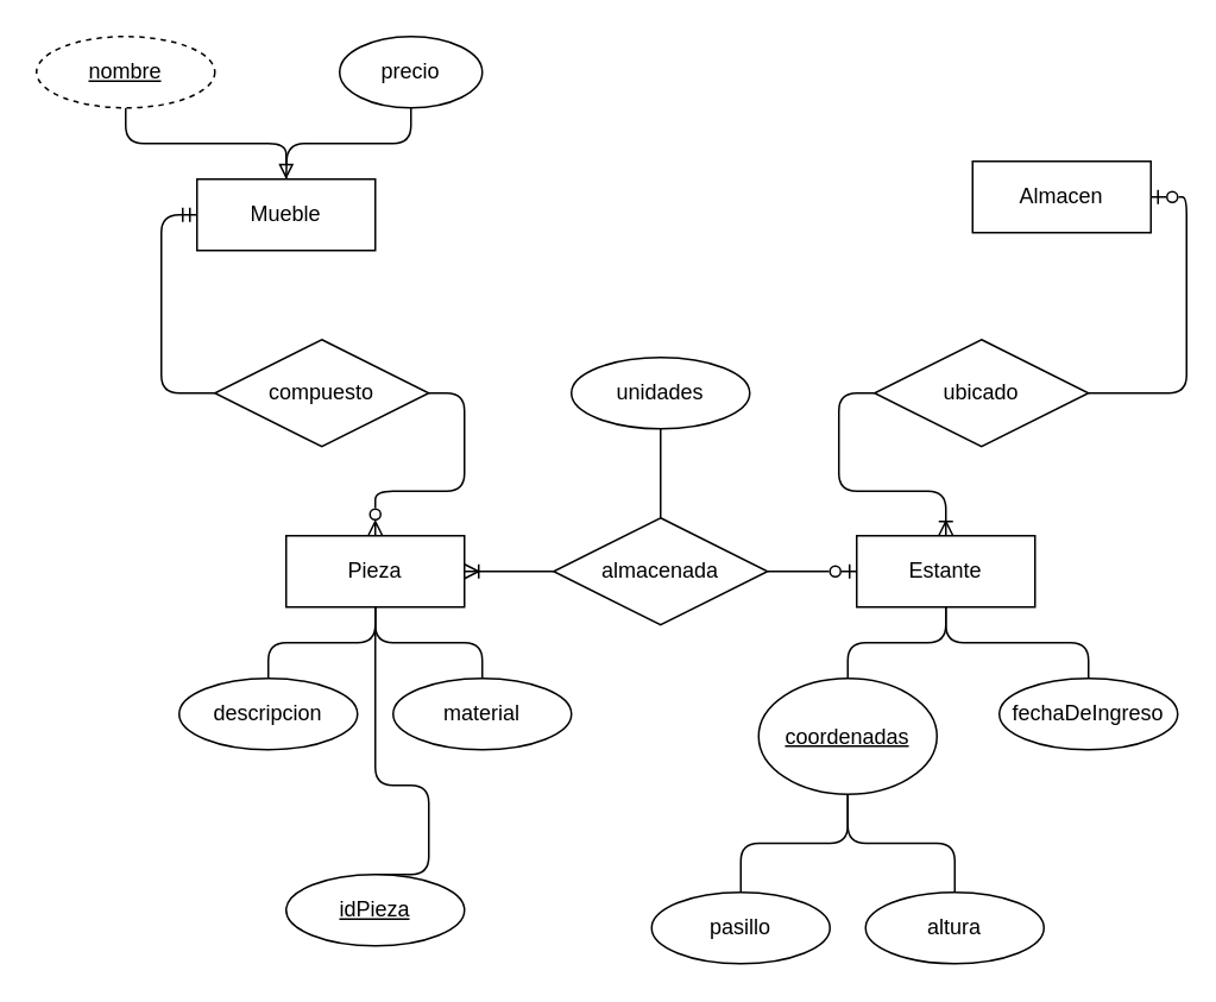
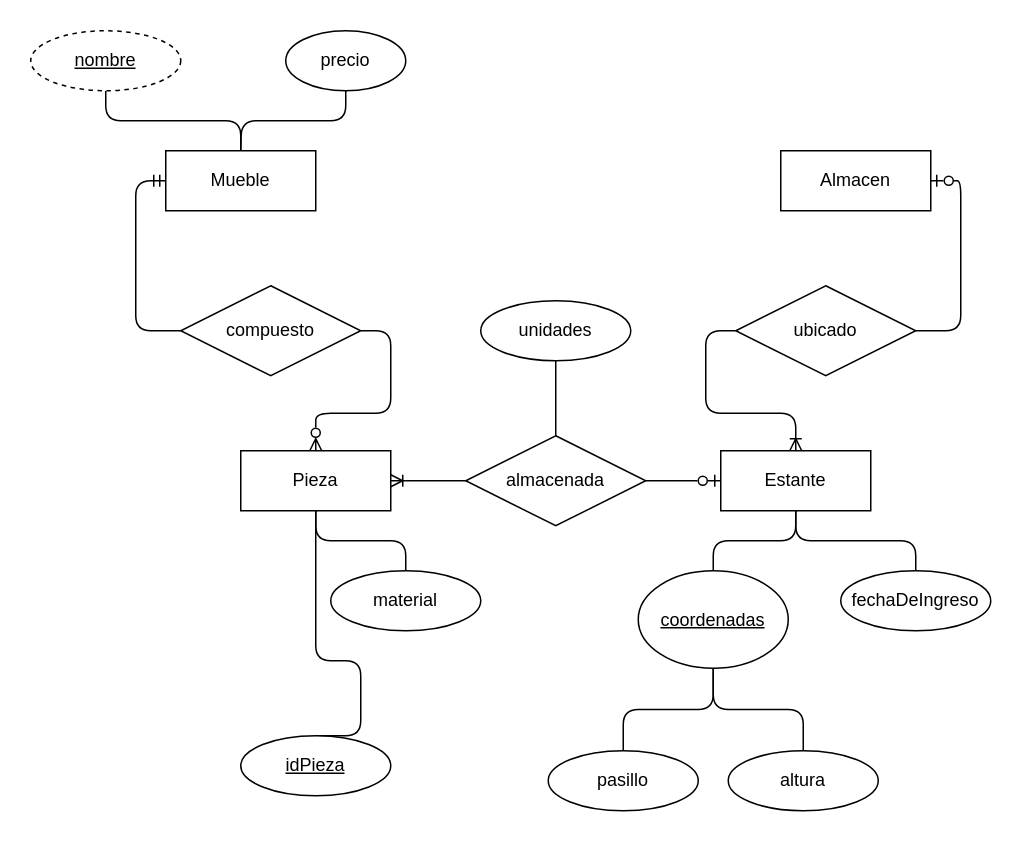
  <mxCell id="0" />
  <mxCell id="1" parent="0" />
  <mxCell id="2" style="edgeStyle=orthogonalEdgeStyle;rounded=1;orthogonalLoop=1;jettySize=auto;html=1;exitX=0;exitY=0.5;exitDx=0;exitDy=0;entryX=0;entryY=0.5;entryDx=0;entryDy=0;curved=0;endArrow=none;endFill=0;startArrow=ERmandOne;startFill=0;" edge="1" parent="1" source="3" target="10"><mxGeometry relative="1" as="geometry" /></mxCell>
  <mxCell id="3" value="Mueble" style="whiteSpace=wrap;html=1;align=center;" vertex="1" parent="1"><mxGeometry x="110" y="100" width="100" height="40" as="geometry" /></mxCell>
  <mxCell id="4" style="edgeStyle=orthogonalEdgeStyle;rounded=1;orthogonalLoop=1;jettySize=auto;html=1;exitX=1;exitY=0.5;exitDx=0;exitDy=0;entryX=0;entryY=0.5;entryDx=0;entryDy=0;endArrow=none;endFill=0;curved=0;startArrow=ERoneToMany;startFill=0;" edge="1" parent="1" source="5" target="12"><mxGeometry relative="1" as="geometry" /></mxCell>
  <mxCell id="5" value="Pieza" style="whiteSpace=wrap;html=1;align=center;" vertex="1" parent="1"><mxGeometry x="160" y="300" width="100" height="40" as="geometry" /></mxCell>
  <mxCell id="6" style="edgeStyle=orthogonalEdgeStyle;rounded=1;orthogonalLoop=1;jettySize=auto;html=1;exitX=1;exitY=0.5;exitDx=0;exitDy=0;entryX=1;entryY=0.5;entryDx=0;entryDy=0;curved=0;endArrow=none;endFill=0;startArrow=ERzeroToOne;startFill=0;" edge="1" parent="1" source="7" target="14"><mxGeometry relative="1" as="geometry" /></mxCell>
- <mxCell id="7" value="Almacen" style="whiteSpace=wrap;html=1;align=center;" vertex="1" parent="1"><mxGeometry x="545" y="90" width="100" height="40" as="geometry" /></mxCell>
+ <mxCell id="7" value="Almacen" style="whiteSpace=wrap;html=1;align=center;" vertex="1" parent="1"><mxGeometry x="520" y="100" width="100" height="40" as="geometry" /></mxCell>
  <mxCell id="8" value="Estante" style="whiteSpace=wrap;html=1;align=center;" vertex="1" parent="1"><mxGeometry x="480" y="300" width="100" height="40" as="geometry" /></mxCell>
  <mxCell id="9" style="edgeStyle=orthogonalEdgeStyle;rounded=1;orthogonalLoop=1;jettySize=auto;html=1;exitX=1;exitY=0.5;exitDx=0;exitDy=0;entryX=0.5;entryY=0;entryDx=0;entryDy=0;curved=0;endArrow=ERzeroToMany;endFill=0;" edge="1" parent="1" source="10" target="5"><mxGeometry relative="1" as="geometry" /></mxCell>
  <mxCell id="10" value="compuesto" style="shape=rhombus;perimeter=rhombusPerimeter;whiteSpace=wrap;html=1;align=center;" vertex="1" parent="1"><mxGeometry x="120" y="190" width="120" height="60" as="geometry" /></mxCell>
  <mxCell id="11" style="edgeStyle=orthogonalEdgeStyle;rounded=1;orthogonalLoop=1;jettySize=auto;html=1;exitX=1;exitY=0.5;exitDx=0;exitDy=0;entryX=0;entryY=0.5;entryDx=0;entryDy=0;endArrow=ERzeroToOne;endFill=0;curved=0;" edge="1" parent="1" source="12" target="8"><mxGeometry relative="1" as="geometry" /></mxCell>
  <mxCell id="12" value="almacenada" style="shape=rhombus;perimeter=rhombusPerimeter;whiteSpace=wrap;html=1;align=center;" vertex="1" parent="1"><mxGeometry x="310" y="290" width="120" height="60" as="geometry" /></mxCell>
  <mxCell id="13" style="edgeStyle=orthogonalEdgeStyle;rounded=1;orthogonalLoop=1;jettySize=auto;html=1;exitX=0;exitY=0.5;exitDx=0;exitDy=0;entryX=0.5;entryY=0;entryDx=0;entryDy=0;curved=0;endArrow=ERoneToMany;endFill=0;startArrow=none;startFill=0;" edge="1" parent="1" source="14" target="8"><mxGeometry relative="1" as="geometry" /></mxCell>
  <mxCell id="14" value="ubicado" style="shape=rhombus;perimeter=rhombusPerimeter;whiteSpace=wrap;html=1;align=center;" vertex="1" parent="1"><mxGeometry x="490" y="190" width="120" height="60" as="geometry" /></mxCell>
- <mxCell id="15" style="edgeStyle=orthogonalEdgeStyle;rounded=1;orthogonalLoop=1;jettySize=auto;html=1;exitX=0.5;exitY=1;exitDx=0;exitDy=0;entryX=0.5;entryY=0;entryDx=0;entryDy=0;curved=0;endArrow=block;endFill=0;" edge="1" parent="1" source="16" target="3"><mxGeometry relative="1" as="geometry" /></mxCell>
+ <mxCell id="15" style="edgeStyle=orthogonalEdgeStyle;rounded=1;orthogonalLoop=1;jettySize=auto;html=1;exitX=0.5;exitY=1;exitDx=0;exitDy=0;entryX=0.5;entryY=0;entryDx=0;entryDy=0;curved=0;endArrow=none;endFill=0;" edge="1" parent="1" source="16" target="3"><mxGeometry relative="1" as="geometry" /></mxCell>
  <mxCell id="16" value="nombre" style="ellipse;whiteSpace=wrap;html=1;align=center;fontStyle=4;dashed=1;" vertex="1" parent="1"><mxGeometry x="20" y="20" width="100" height="40" as="geometry" /></mxCell>
  <mxCell id="17" style="edgeStyle=orthogonalEdgeStyle;rounded=1;orthogonalLoop=1;jettySize=auto;html=1;exitX=0.5;exitY=1;exitDx=0;exitDy=0;endArrow=none;endFill=0;curved=0;" edge="1" parent="1" source="18"><mxGeometry relative="1" as="geometry"><mxPoint x="160" y="100" as="targetPoint" /></mxGeometry></mxCell>
  <mxCell id="18" value="precio" style="ellipse;whiteSpace=wrap;html=1;align=center;" vertex="1" parent="1"><mxGeometry x="190" y="20" width="80" height="40" as="geometry" /></mxCell>
  <mxCell id="19" style="edgeStyle=orthogonalEdgeStyle;rounded=1;orthogonalLoop=1;jettySize=auto;html=1;exitX=0.5;exitY=0;exitDx=0;exitDy=0;entryX=0.5;entryY=1;entryDx=0;entryDy=0;endArrow=none;endFill=0;curved=0;" edge="1" parent="1" source="20" target="5"><mxGeometry relative="1" as="geometry"><Array as="points"><mxPoint x="240" y="440" /><mxPoint x="210" y="440" /></Array></mxGeometry></mxCell>
  <mxCell id="20" value="idPieza" style="ellipse;whiteSpace=wrap;html=1;align=center;fontStyle=4;" vertex="1" parent="1"><mxGeometry x="160" y="490" width="100" height="40" as="geometry" /></mxCell>
- <mxCell id="21" style="edgeStyle=orthogonalEdgeStyle;rounded=1;orthogonalLoop=1;jettySize=auto;html=1;exitX=0.5;exitY=0;exitDx=0;exitDy=0;entryX=0.5;entryY=1;entryDx=0;entryDy=0;endArrow=none;endFill=0;curved=0;" edge="1" parent="1" source="22" target="5"><mxGeometry relative="1" as="geometry" /></mxCell>
- <mxCell id="22" value="descripcion" style="ellipse;whiteSpace=wrap;html=1;align=center;" vertex="1" parent="1"><mxGeometry x="100" y="380" width="100" height="40" as="geometry" /></mxCell>
  <mxCell id="23" style="edgeStyle=orthogonalEdgeStyle;rounded=1;orthogonalLoop=1;jettySize=auto;html=1;exitX=0.5;exitY=0;exitDx=0;exitDy=0;entryX=0.5;entryY=1;entryDx=0;entryDy=0;endArrow=none;endFill=0;curved=0;" edge="1" parent="1" source="24" target="5"><mxGeometry relative="1" as="geometry" /></mxCell>
  <mxCell id="24" value="material" style="ellipse;whiteSpace=wrap;html=1;align=center;" vertex="1" parent="1"><mxGeometry x="220" y="380" width="100" height="40" as="geometry" /></mxCell>
  <mxCell id="25" style="edgeStyle=orthogonalEdgeStyle;rounded=1;orthogonalLoop=1;jettySize=auto;html=1;exitX=0.5;exitY=0;exitDx=0;exitDy=0;entryX=0.5;entryY=1;entryDx=0;entryDy=0;curved=0;endArrow=none;endFill=0;" edge="1" parent="1" source="26" target="8"><mxGeometry relative="1" as="geometry" /></mxCell>
  <mxCell id="26" value="coordenadas" style="ellipse;whiteSpace=wrap;html=1;align=center;fontStyle=4;" vertex="1" parent="1"><mxGeometry x="425" y="380" width="100" height="65" as="geometry" /></mxCell>
  <mxCell id="27" style="edgeStyle=orthogonalEdgeStyle;rounded=1;orthogonalLoop=1;jettySize=auto;html=1;exitX=0.5;exitY=0;exitDx=0;exitDy=0;entryX=0.5;entryY=1;entryDx=0;entryDy=0;curved=0;endArrow=none;endFill=0;" edge="1" parent="1" source="28" target="8"><mxGeometry relative="1" as="geometry" /></mxCell>
  <mxCell id="28" value="fechaDeIngreso" style="ellipse;whiteSpace=wrap;html=1;align=center;" vertex="1" parent="1"><mxGeometry x="560" y="380" width="100" height="40" as="geometry" /></mxCell>
  <mxCell id="29" style="edgeStyle=orthogonalEdgeStyle;rounded=1;orthogonalLoop=1;jettySize=auto;html=1;exitX=0.5;exitY=0;exitDx=0;exitDy=0;entryX=0.5;entryY=1;entryDx=0;entryDy=0;curved=0;endArrow=none;endFill=0;" edge="1" parent="1" source="30" target="26"><mxGeometry relative="1" as="geometry" /></mxCell>
  <mxCell id="30" value="pasillo" style="ellipse;whiteSpace=wrap;html=1;align=center;" vertex="1" parent="1"><mxGeometry x="365" y="500" width="100" height="40" as="geometry" /></mxCell>
  <mxCell id="31" style="edgeStyle=orthogonalEdgeStyle;rounded=1;orthogonalLoop=1;jettySize=auto;html=1;exitX=0.5;exitY=0;exitDx=0;exitDy=0;entryX=0.5;entryY=1;entryDx=0;entryDy=0;curved=0;endArrow=none;endFill=0;" edge="1" parent="1" source="32" target="26"><mxGeometry relative="1" as="geometry" /></mxCell>
  <mxCell id="32" value="altura" style="ellipse;whiteSpace=wrap;html=1;align=center;" vertex="1" parent="1"><mxGeometry x="485" y="500" width="100" height="40" as="geometry" /></mxCell>
  <mxCell id="33" style="edgeStyle=orthogonalEdgeStyle;rounded=1;orthogonalLoop=1;jettySize=auto;html=1;exitX=0.5;exitY=1;exitDx=0;exitDy=0;entryX=0.5;entryY=0;entryDx=0;entryDy=0;endArrow=none;endFill=0;curved=0;" edge="1" parent="1" source="34" target="12"><mxGeometry relative="1" as="geometry" /></mxCell>
  <mxCell id="34" value="unidades" style="ellipse;whiteSpace=wrap;html=1;align=center;" vertex="1" parent="1"><mxGeometry x="320" y="200" width="100" height="40" as="geometry" /></mxCell>
